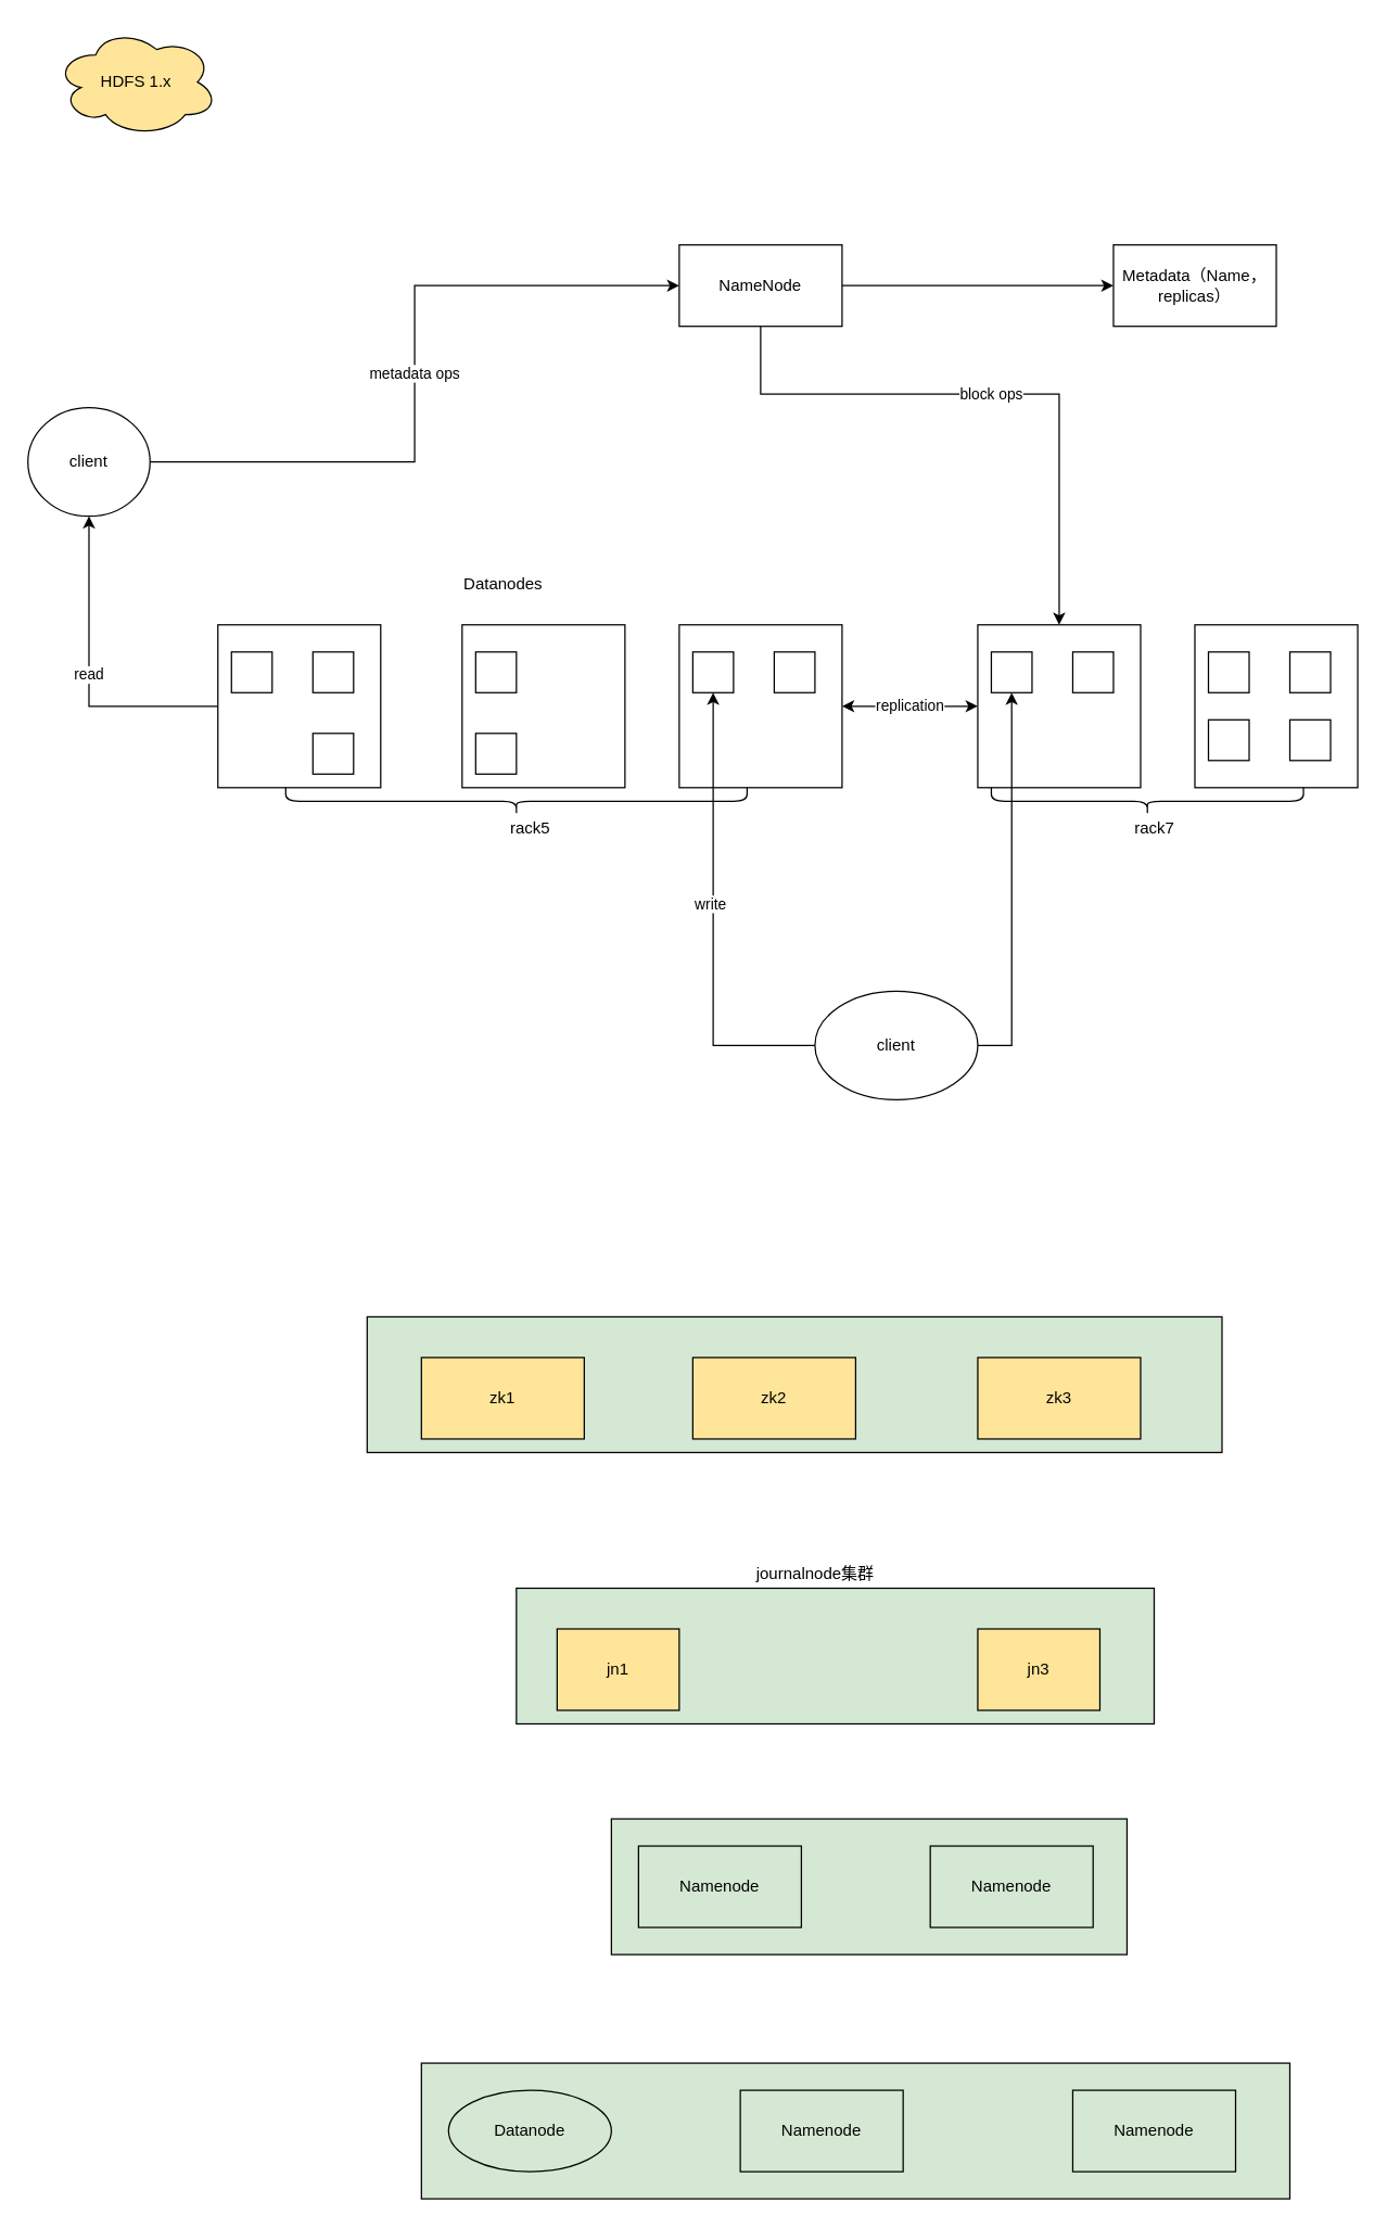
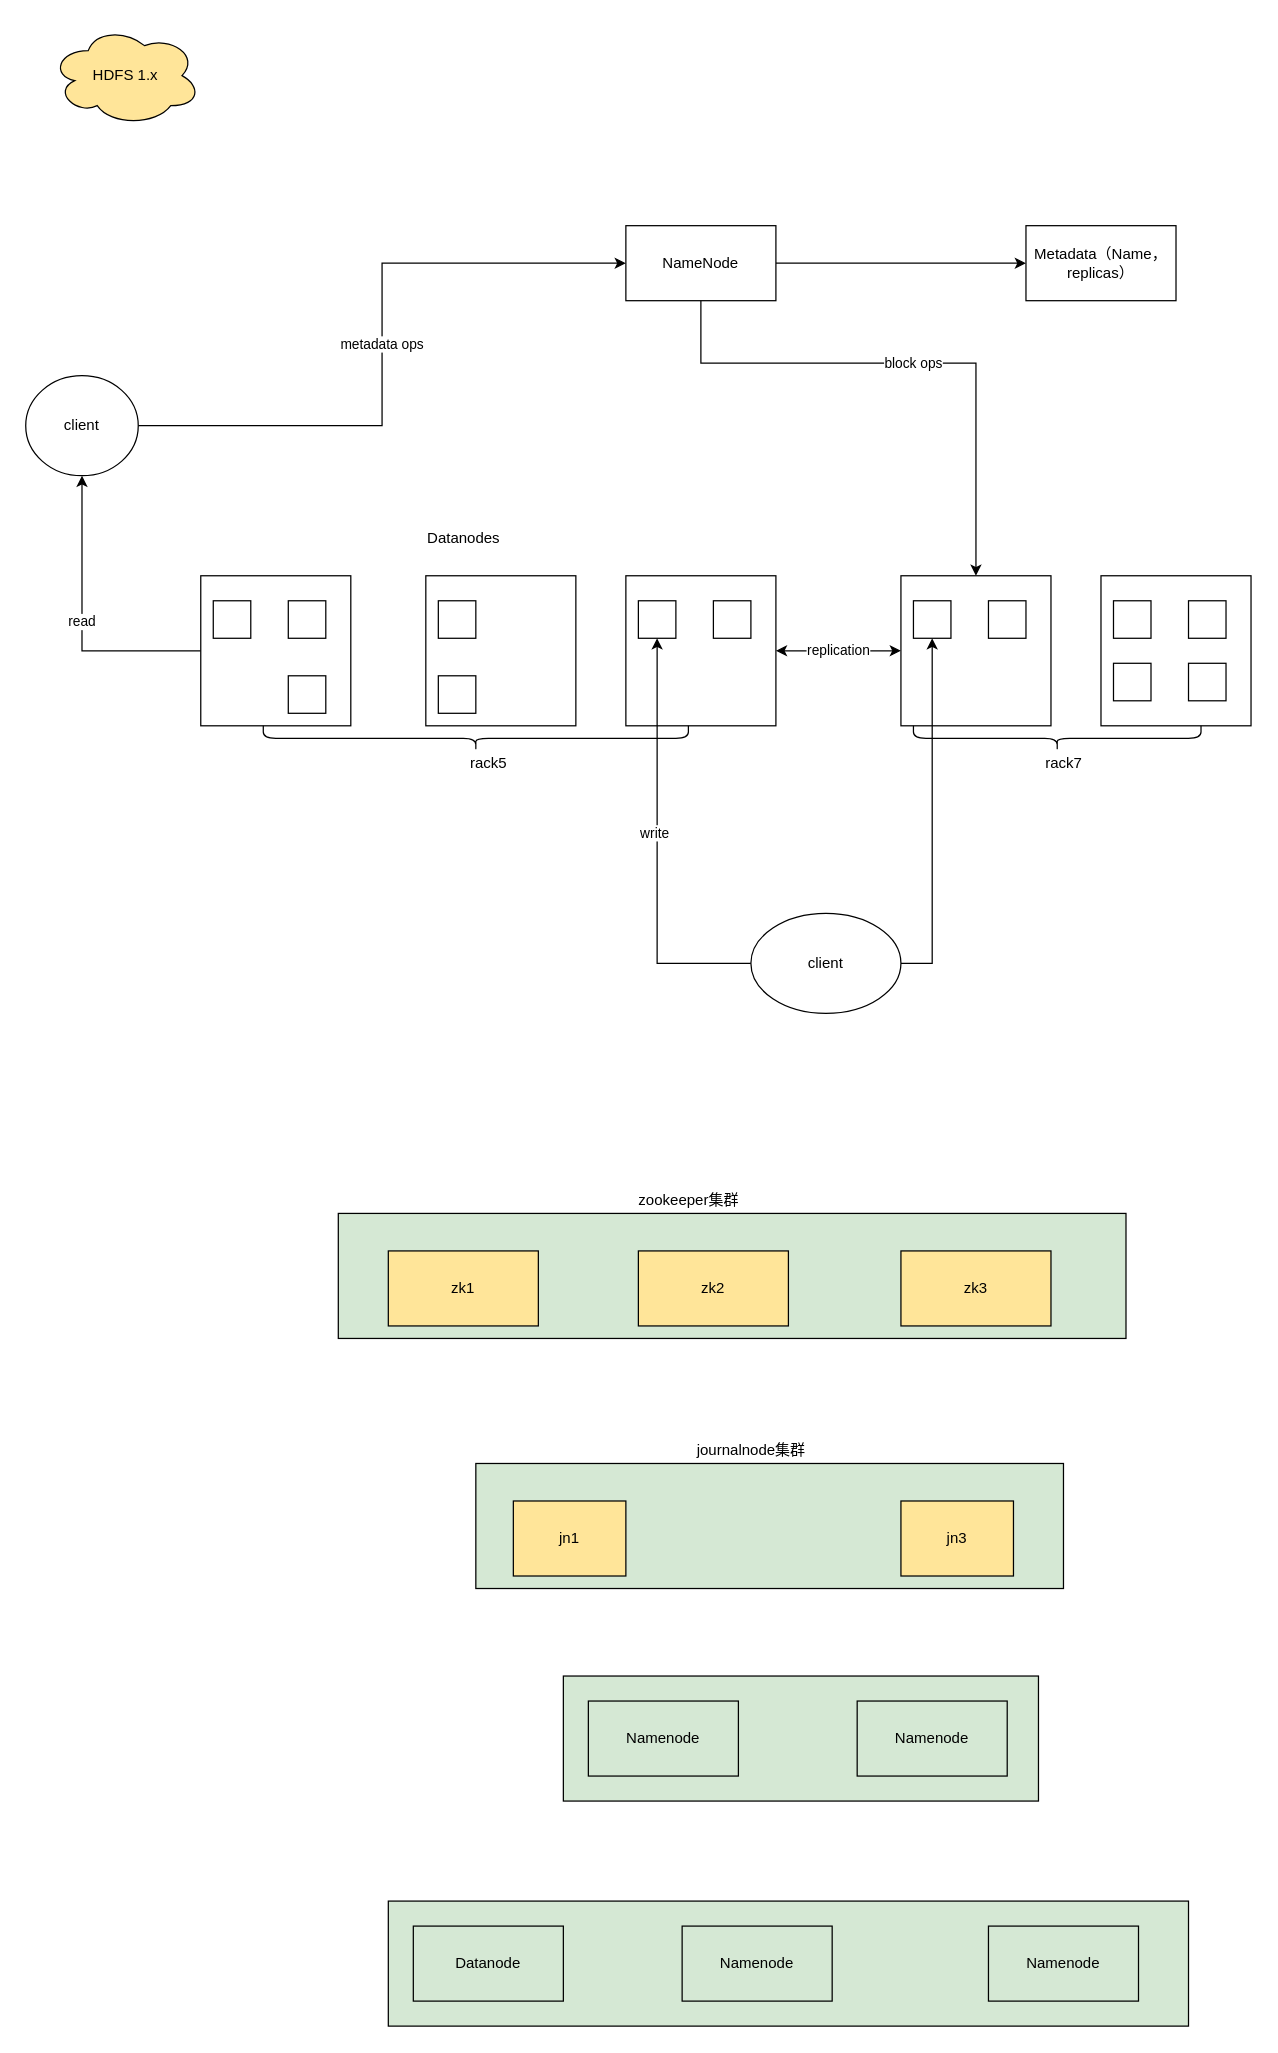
  <mxCell id="0" />
  <mxCell id="1" parent="0" />
  <mxCell id="2" value="" style="whiteSpace=wrap;html=1;aspect=fixed;" vertex="1" parent="1"><mxGeometry x="720" y="460" width="120" height="120" as="geometry" /></mxCell>
  <mxCell id="3" value="" style="whiteSpace=wrap;html=1;aspect=fixed;" vertex="1" parent="1"><mxGeometry x="500" y="460" width="120" height="120" as="geometry" /></mxCell>
  <mxCell id="4" value="block ops" style="edgeStyle=orthogonalEdgeStyle;rounded=0;orthogonalLoop=1;jettySize=auto;html=1;entryX=0.5;entryY=0;entryDx=0;entryDy=0;" edge="1" parent="1" source="6" target="2"><mxGeometry relative="1" as="geometry"><Array as="points"><mxPoint x="560" y="290" /><mxPoint x="780" y="290" /></Array></mxGeometry></mxCell>
  <mxCell id="5" style="edgeStyle=orthogonalEdgeStyle;rounded=0;orthogonalLoop=1;jettySize=auto;html=1;" edge="1" parent="1" source="6"><mxGeometry relative="1" as="geometry"><mxPoint x="820" y="210" as="targetPoint" /></mxGeometry></mxCell>
  <mxCell id="6" value="NameNode" style="rounded=0;whiteSpace=wrap;html=1;" vertex="1" parent="1"><mxGeometry x="500" y="180" width="120" height="60" as="geometry" /></mxCell>
  <mxCell id="7" value="metadata ops" style="edgeStyle=orthogonalEdgeStyle;rounded=0;orthogonalLoop=1;jettySize=auto;html=1;entryX=0;entryY=0.5;entryDx=0;entryDy=0;exitX=1;exitY=0.5;exitDx=0;exitDy=0;" edge="1" parent="1" source="33" target="6"><mxGeometry relative="1" as="geometry"><mxPoint x="120" y="340" as="sourcePoint" /></mxGeometry></mxCell>
  <mxCell id="8" style="edgeStyle=orthogonalEdgeStyle;rounded=0;orthogonalLoop=1;jettySize=auto;html=1;entryX=0.5;entryY=1;entryDx=0;entryDy=0;" edge="1" parent="1" source="11" target="20"><mxGeometry relative="1" as="geometry"><Array as="points"><mxPoint x="525" y="770" /></Array></mxGeometry></mxCell>
  <mxCell id="9" value="write" style="edgeLabel;html=1;align=center;verticalAlign=middle;resizable=0;points=[];" vertex="1" connectable="0" parent="8"><mxGeometry x="0.075" y="3" relative="1" as="geometry"><mxPoint as="offset" /></mxGeometry></mxCell>
  <mxCell id="10" style="edgeStyle=orthogonalEdgeStyle;rounded=0;orthogonalLoop=1;jettySize=auto;html=1;entryX=0.5;entryY=1;entryDx=0;entryDy=0;" edge="1" parent="1" source="11" target="24"><mxGeometry relative="1" as="geometry" /></mxCell>
  <mxCell id="11" value="client" style="ellipse;whiteSpace=wrap;html=1;" vertex="1" parent="1"><mxGeometry x="600" y="730" width="120" height="80" as="geometry" /></mxCell>
  <mxCell id="12" value="read" style="edgeStyle=orthogonalEdgeStyle;rounded=0;orthogonalLoop=1;jettySize=auto;html=1;entryX=0.5;entryY=1;entryDx=0;entryDy=0;" edge="1" parent="1" source="13" target="33"><mxGeometry relative="1" as="geometry"><mxPoint x="150" y="390" as="targetPoint" /><Array as="points"><mxPoint x="65" y="520" /></Array></mxGeometry></mxCell>
  <mxCell id="13" value="" style="whiteSpace=wrap;html=1;aspect=fixed;" vertex="1" parent="1"><mxGeometry x="160" y="460" width="120" height="120" as="geometry" /></mxCell>
  <mxCell id="14" value="" style="whiteSpace=wrap;html=1;aspect=fixed;" vertex="1" parent="1"><mxGeometry x="170" y="480" width="30" height="30" as="geometry" /></mxCell>
  <mxCell id="15" value="" style="whiteSpace=wrap;html=1;aspect=fixed;" vertex="1" parent="1"><mxGeometry x="230" y="480" width="30" height="30" as="geometry" /></mxCell>
  <mxCell id="16" value="" style="whiteSpace=wrap;html=1;aspect=fixed;" vertex="1" parent="1"><mxGeometry x="230" y="540" width="30" height="30" as="geometry" /></mxCell>
  <mxCell id="17" value="" style="whiteSpace=wrap;html=1;aspect=fixed;" vertex="1" parent="1"><mxGeometry x="340" y="460" width="120" height="120" as="geometry" /></mxCell>
  <mxCell id="18" value="" style="whiteSpace=wrap;html=1;aspect=fixed;" vertex="1" parent="1"><mxGeometry x="350" y="480" width="30" height="30" as="geometry" /></mxCell>
  <mxCell id="19" value="" style="whiteSpace=wrap;html=1;aspect=fixed;" vertex="1" parent="1"><mxGeometry x="350" y="540" width="30" height="30" as="geometry" /></mxCell>
  <mxCell id="20" value="" style="whiteSpace=wrap;html=1;aspect=fixed;" vertex="1" parent="1"><mxGeometry x="510" y="480" width="30" height="30" as="geometry" /></mxCell>
  <mxCell id="21" value="" style="whiteSpace=wrap;html=1;aspect=fixed;" vertex="1" parent="1"><mxGeometry x="570" y="480" width="30" height="30" as="geometry" /></mxCell>
  <mxCell id="22" value="" style="shape=curlyBracket;whiteSpace=wrap;html=1;rounded=1;direction=north;" vertex="1" parent="1"><mxGeometry x="210" y="580" width="340" height="20" as="geometry" /></mxCell>
  <mxCell id="23" value="Datanodes" style="text;html=1;align=center;verticalAlign=middle;resizable=0;points=[];autosize=1;" vertex="1" parent="1"><mxGeometry x="330" y="420" width="80" height="20" as="geometry" /></mxCell>
  <mxCell id="24" value="" style="whiteSpace=wrap;html=1;aspect=fixed;" vertex="1" parent="1"><mxGeometry x="730" y="480" width="30" height="30" as="geometry" /></mxCell>
  <mxCell id="25" value="" style="whiteSpace=wrap;html=1;aspect=fixed;" vertex="1" parent="1"><mxGeometry x="790" y="480" width="30" height="30" as="geometry" /></mxCell>
  <mxCell id="26" value="" style="whiteSpace=wrap;html=1;aspect=fixed;" vertex="1" parent="1"><mxGeometry x="880" y="460" width="120" height="120" as="geometry" /></mxCell>
  <mxCell id="27" value="" style="whiteSpace=wrap;html=1;aspect=fixed;" vertex="1" parent="1"><mxGeometry x="890" y="480" width="30" height="30" as="geometry" /></mxCell>
  <mxCell id="28" value="" style="whiteSpace=wrap;html=1;aspect=fixed;" vertex="1" parent="1"><mxGeometry x="950" y="480" width="30" height="30" as="geometry" /></mxCell>
  <mxCell id="29" value="" style="whiteSpace=wrap;html=1;aspect=fixed;" vertex="1" parent="1"><mxGeometry x="890" y="530" width="30" height="30" as="geometry" /></mxCell>
  <mxCell id="30" value="" style="whiteSpace=wrap;html=1;aspect=fixed;" vertex="1" parent="1"><mxGeometry x="950" y="530" width="30" height="30" as="geometry" /></mxCell>
  <mxCell id="31" value="" style="shape=curlyBracket;whiteSpace=wrap;html=1;rounded=1;direction=north;" vertex="1" parent="1"><mxGeometry x="730" y="580" width="230" height="20" as="geometry" /></mxCell>
  <mxCell id="32" value="replication" style="endArrow=classic;startArrow=classic;html=1;entryX=0;entryY=0.5;entryDx=0;entryDy=0;exitX=1;exitY=0.5;exitDx=0;exitDy=0;" edge="1" parent="1" source="3" target="2"><mxGeometry width="50" height="50" relative="1" as="geometry"><mxPoint x="440" y="590" as="sourcePoint" /><mxPoint x="490" y="540" as="targetPoint" /></mxGeometry></mxCell>
  <mxCell id="33" value="client" style="ellipse;whiteSpace=wrap;html=1;" vertex="1" parent="1"><mxGeometry x="20" y="300" width="90" height="80" as="geometry" /></mxCell>
  <mxCell id="34" value="rack7" style="text;html=1;align=center;verticalAlign=middle;resizable=0;points=[];autosize=1;" vertex="1" parent="1"><mxGeometry x="825" y="600" width="50" height="20" as="geometry" /></mxCell>
  <mxCell id="35" value="rack5" style="text;html=1;align=center;verticalAlign=middle;resizable=0;points=[];autosize=1;" vertex="1" parent="1"><mxGeometry x="365" y="600" width="50" height="20" as="geometry" /></mxCell>
  <mxCell id="36" value="Metadata（Name，replicas）" style="whiteSpace=wrap;html=1;" vertex="1" parent="1"><mxGeometry x="820" y="180" width="120" height="60" as="geometry" /></mxCell>
  <mxCell id="37" value="HDFS 1.x" style="ellipse;shape=cloud;whiteSpace=wrap;html=1;fillColor=#FFE599;" vertex="1" parent="1"><mxGeometry x="40" y="20" width="120" height="80" as="geometry" /></mxCell>
  <mxCell id="38" value="" style="whiteSpace=wrap;html=1;fillColor=#D5E8D4;" vertex="1" parent="1"><mxGeometry x="270" y="970" width="630" height="100" as="geometry" /></mxCell>
  <mxCell id="39" value="zk1" style="rounded=0;whiteSpace=wrap;html=1;fillColor=#FFE599;" vertex="1" parent="1"><mxGeometry x="310" y="1000" width="120" height="60" as="geometry" /></mxCell>
  <mxCell id="40" value="zk2" style="rounded=0;whiteSpace=wrap;html=1;fillColor=#FFE599;" vertex="1" parent="1"><mxGeometry x="510" y="1000" width="120" height="60" as="geometry" /></mxCell>
  <mxCell id="41" value="zk3" style="rounded=0;whiteSpace=wrap;html=1;fillColor=#FFE599;" vertex="1" parent="1"><mxGeometry x="720" y="1000" width="120" height="60" as="geometry" /></mxCell>
+ <mxCell id="42" value="zookeeper集群" style="text;html=1;align=center;verticalAlign=middle;resizable=0;points=[];autosize=1;" vertex="1" parent="1"><mxGeometry x="500" y="950" width="100" height="20" as="geometry" /></mxCell>
  <mxCell id="43" value="" style="whiteSpace=wrap;html=1;fillColor=#D5E8D4;" vertex="1" parent="1"><mxGeometry x="380" y="1170" width="470" height="100" as="geometry" /></mxCell>
  <mxCell id="44" value="jn1" style="rounded=0;whiteSpace=wrap;html=1;fillColor=#FFE599;" vertex="1" parent="1"><mxGeometry x="410" y="1200" width="90" height="60" as="geometry" /></mxCell>
  <mxCell id="45" value="journalnode集群" style="text;html=1;align=center;verticalAlign=middle;resizable=0;points=[];autosize=1;" vertex="1" parent="1"><mxGeometry x="545" y="1150" width="110" height="20" as="geometry" /></mxCell>
  <mxCell id="46" value="jn3" style="rounded=0;whiteSpace=wrap;html=1;fillColor=#FFE599;" vertex="1" parent="1"><mxGeometry x="720" y="1200" width="90" height="60" as="geometry" /></mxCell>
  <mxCell id="47" value="" style="rounded=0;whiteSpace=wrap;html=1;fillColor=#D5E8D4;" vertex="1" parent="1"><mxGeometry x="450" y="1340" width="380" height="100" as="geometry" /></mxCell>
  <mxCell id="48" value="Namenode" style="rounded=0;whiteSpace=wrap;html=1;fillColor=#D5E8D4;" vertex="1" parent="1"><mxGeometry x="470" y="1360" width="120" height="60" as="geometry" /></mxCell>
  <mxCell id="49" value="Namenode" style="rounded=0;whiteSpace=wrap;html=1;fillColor=#D5E8D4;" vertex="1" parent="1"><mxGeometry x="685" y="1360" width="120" height="60" as="geometry" /></mxCell>
  <mxCell id="50" value="" style="rounded=0;whiteSpace=wrap;html=1;fillColor=#D5E8D4;" vertex="1" parent="1"><mxGeometry x="310" y="1520" width="640" height="100" as="geometry" /></mxCell>
- <mxCell id="51" value="Datanode" style="ellipse;whiteSpace=wrap;html=1;fillColor=#D5E8D4;" vertex="1" parent="1"><mxGeometry x="330" y="1540" width="120" height="60" as="geometry" /></mxCell>
+ <mxCell id="51" value="Datanode" style="rounded=0;whiteSpace=wrap;html=1;fillColor=#D5E8D4;" vertex="1" parent="1"><mxGeometry x="330" y="1540" width="120" height="60" as="geometry" /></mxCell>
  <mxCell id="52" value="Namenode" style="rounded=0;whiteSpace=wrap;html=1;fillColor=#D5E8D4;" vertex="1" parent="1"><mxGeometry x="545" y="1540" width="120" height="60" as="geometry" /></mxCell>
  <mxCell id="53" value="Namenode" style="rounded=0;whiteSpace=wrap;html=1;fillColor=#D5E8D4;" vertex="1" parent="1"><mxGeometry x="790" y="1540" width="120" height="60" as="geometry" /></mxCell>
